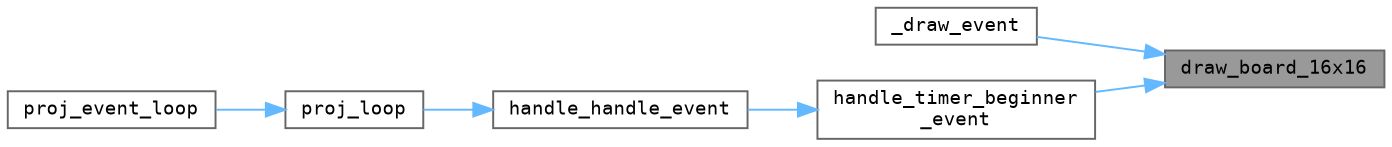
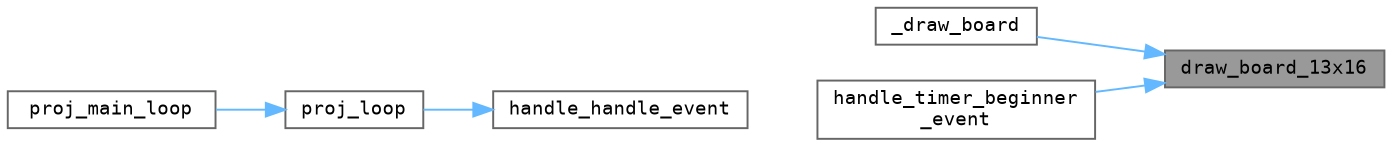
  digraph {
    fontname="DejaVu Sans Mono"
    rankdir=RL
    node [color=grey40 fillcolor=white fontname="DejaVu Sans Mono" fontsize=10 shape=box style=filled]
    edge [color=steelblue1 dir=back fontname="DejaVu Sans Mono" fontsize=10 labelfontname=Helvetica labelfontsize=10 style=solid]
-   n1 [color=gray40 fillcolor=grey60 fontcolor=black height=0.2 label=draw_board_16x16 width=0.4]
-   n2 [height=0.2 label=_draw_event width=0.4]
+   n1 [color=gray40 fillcolor=grey60 fontcolor=black height=0.2 label=draw_board_13x16 width=0.4]
+   n2 [height=0.2 label=_draw_board width=0.4]
    n3 [height=0.2 label="handle_timer_beginner\l_event" width=0.4]
    n4 [height=0.2 label=handle_handle_event width=0.4]
    n5 [height=0.2 label=proj_loop width=0.4]
-   n6 [height=0.2 label=proj_event_loop width=0.4]
+   n6 [height=0.2 label=proj_main_loop width=0.4]
    n1 -> n2
    n1 -> n3
-   n3 -> n4
    n4 -> n5
    n5 -> n6
  }
